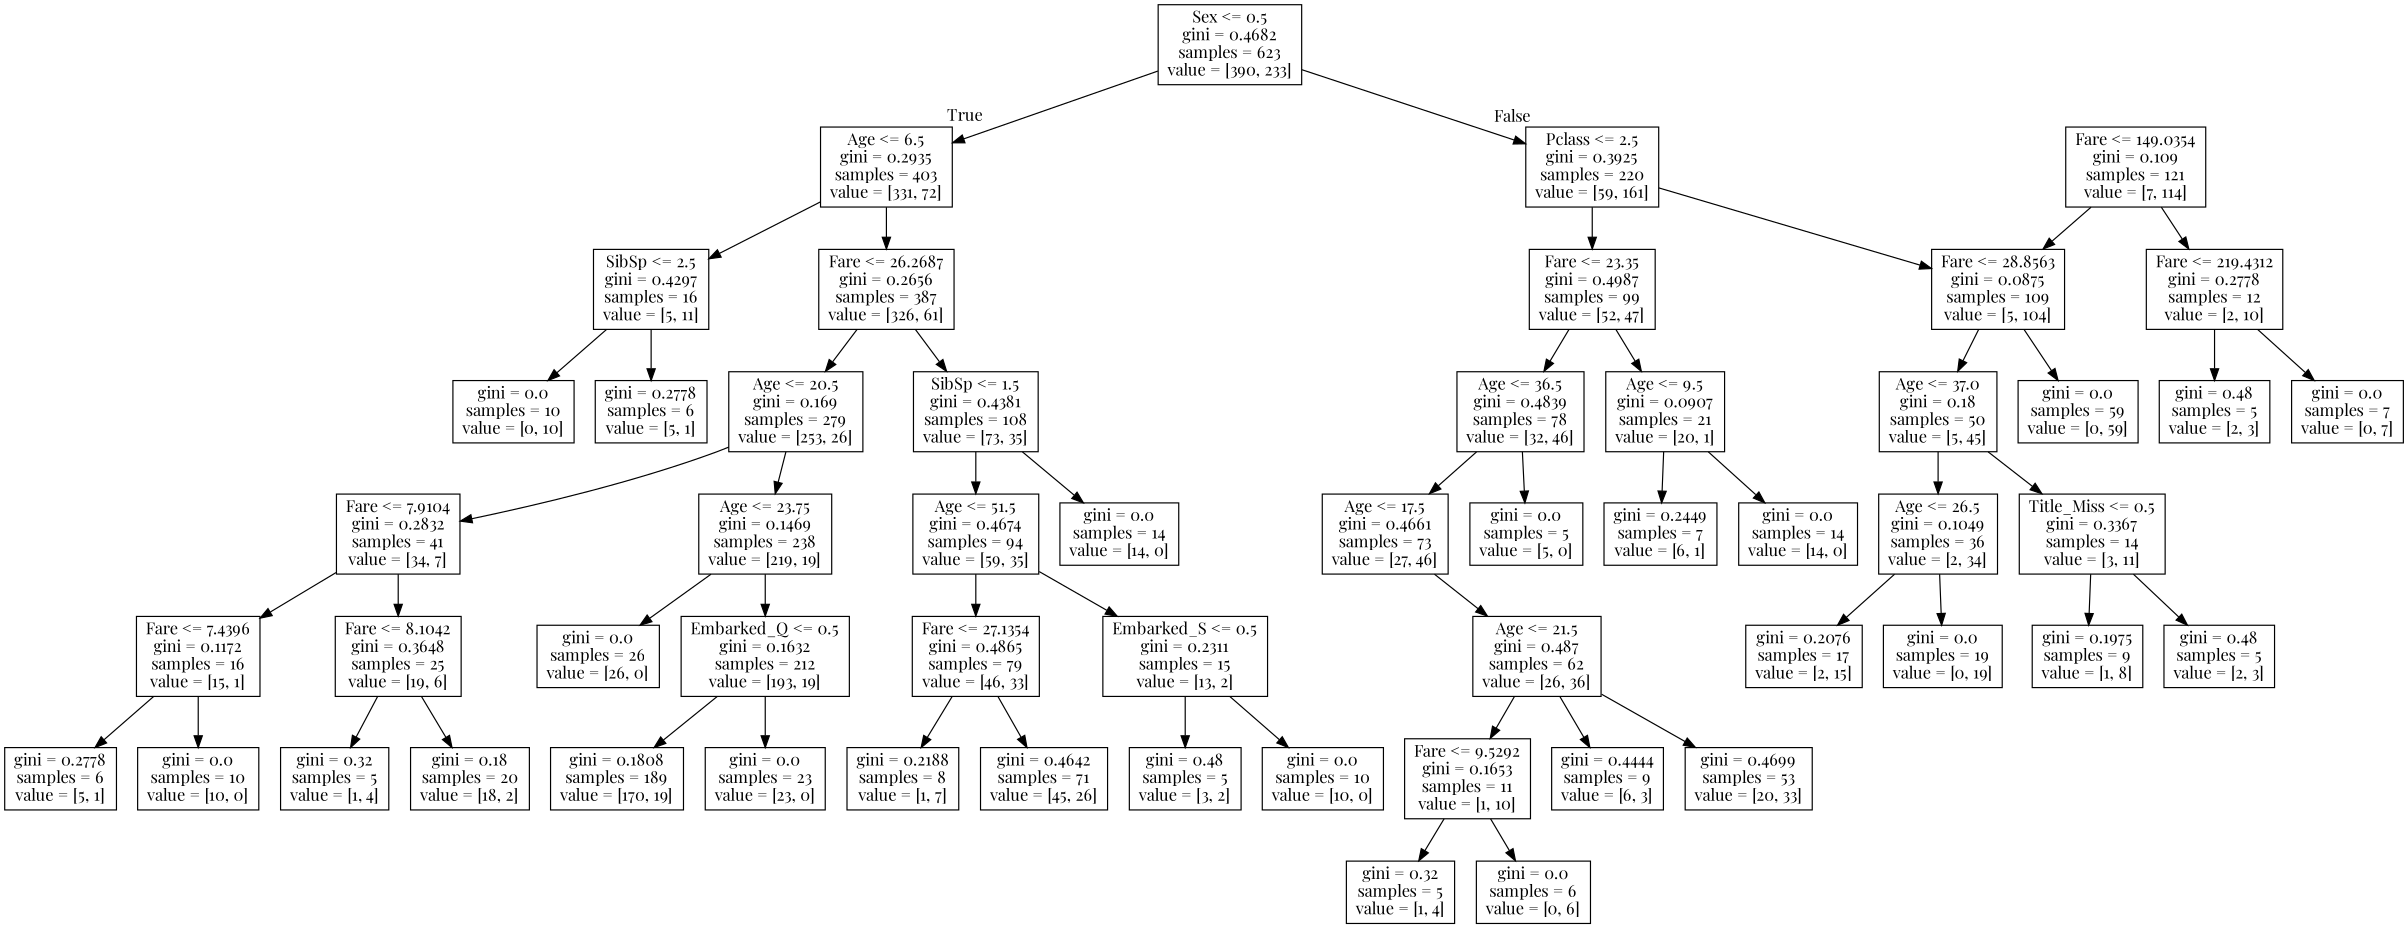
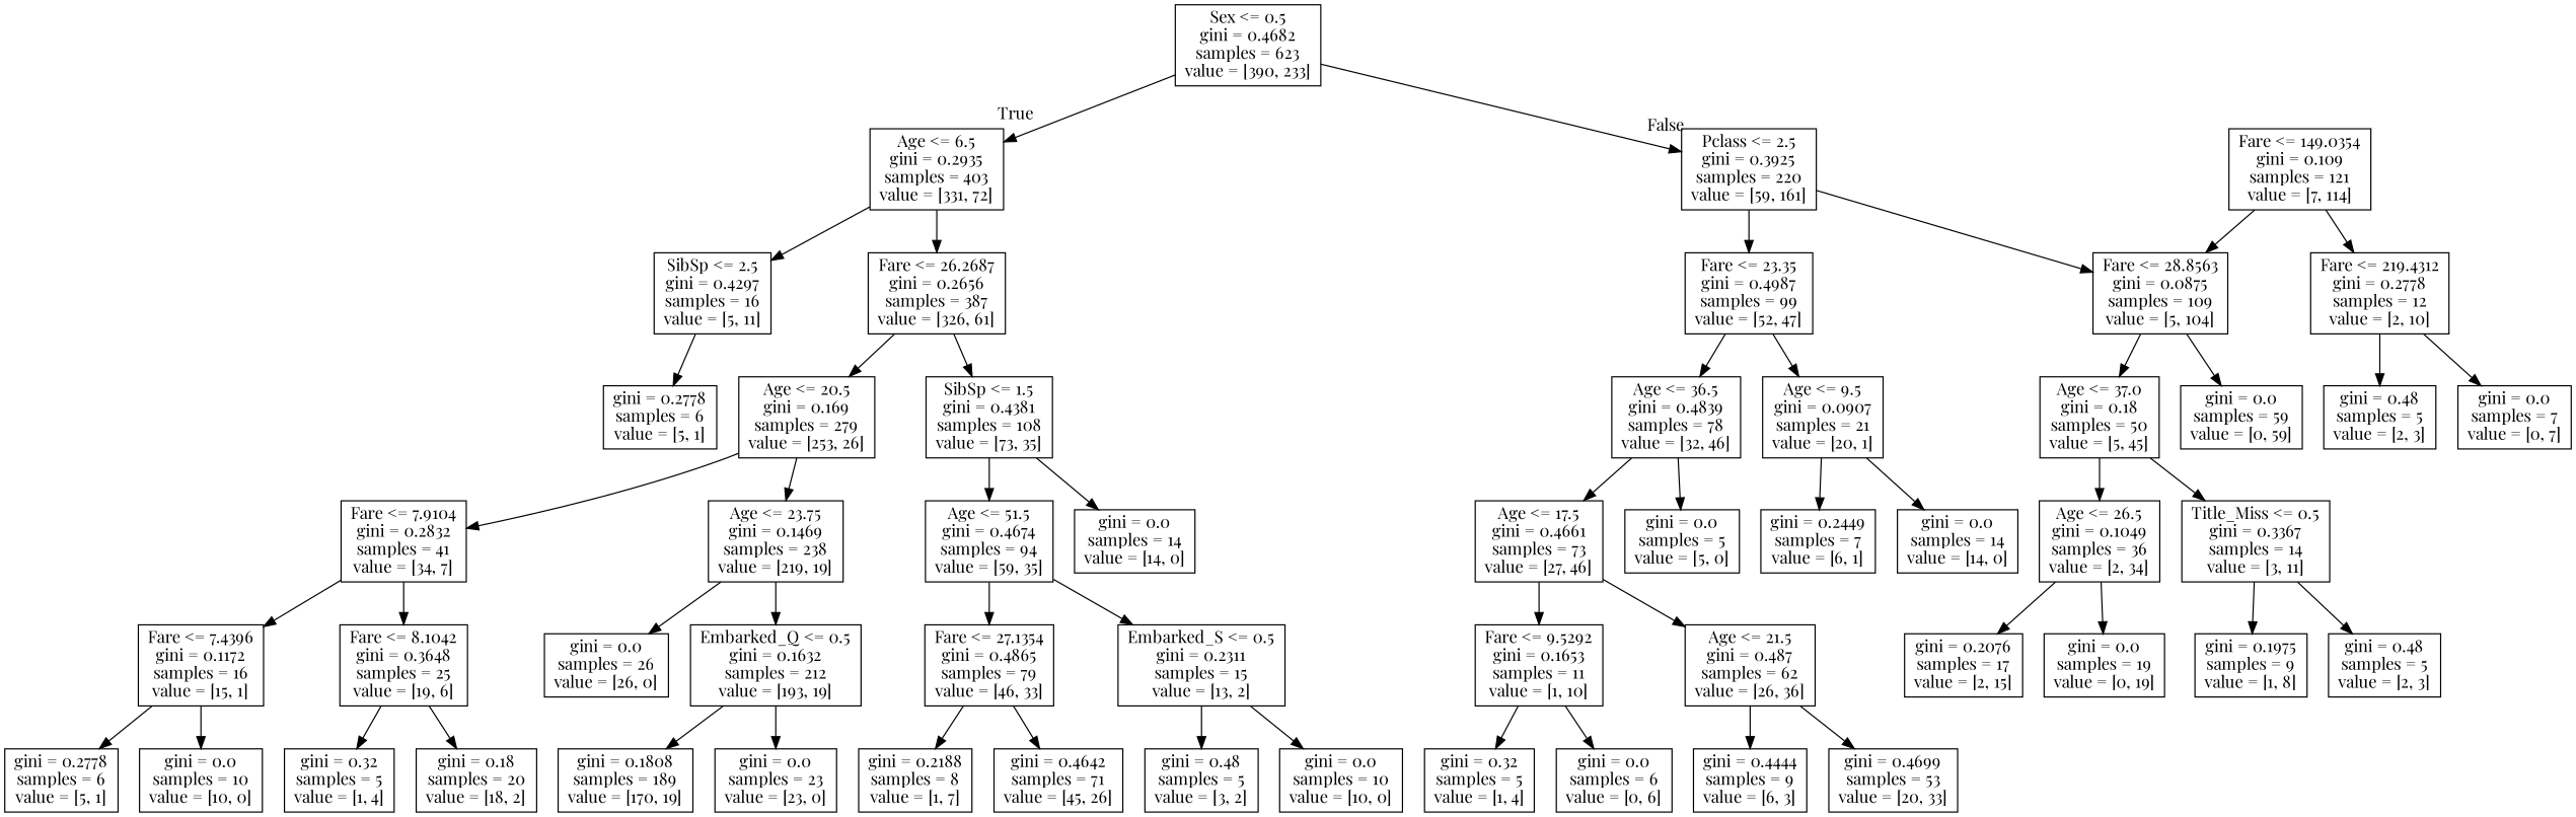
  digraph {
    fontname="Playfair Display"
    node [fontname="Playfair Display" shape=box]
    edge [fontname="Playfair Display"]
    n1 [label="Sex <= 0.5\ngini = 0.4682\nsamples = 623\nvalue = [390, 233]"]
    n2 [label="Age <= 6.5\ngini = 0.2935\nsamples = 403\nvalue = [331, 72]"]
    n3 [label="Pclass <= 2.5\ngini = 0.3925\nsamples = 220\nvalue = [59, 161]"]
    n4 [label="SibSp <= 2.5\ngini = 0.4297\nsamples = 16\nvalue = [5, 11]"]
    n5 [label="Fare <= 26.2687\ngini = 0.2656\nsamples = 387\nvalue = [326, 61]"]
    n6 [label="Fare <= 23.35\ngini = 0.4987\nsamples = 99\nvalue = [52, 47]"]
    n7 [label="Fare <= 28.8563\ngini = 0.0875\nsamples = 109\nvalue = [5, 104]"]
-   n8 [label="gini = 0.0\nsamples = 10\nvalue = [0, 10]"]
    n9 [label="gini = 0.2778\nsamples = 6\nvalue = [5, 1]"]
    n10 [label="Age <= 20.5\ngini = 0.169\nsamples = 279\nvalue = [253, 26]"]
    n11 [label="SibSp <= 1.5\ngini = 0.4381\nsamples = 108\nvalue = [73, 35]"]
    n12 [label="Fare <= 7.9104\ngini = 0.2832\nsamples = 41\nvalue = [34, 7]"]
    n13 [label="Age <= 23.75\ngini = 0.1469\nsamples = 238\nvalue = [219, 19]"]
    n14 [label="Age <= 51.5\ngini = 0.4674\nsamples = 94\nvalue = [59, 35]"]
    n15 [label="gini = 0.0\nsamples = 14\nvalue = [14, 0]"]
    n16 [label="Fare <= 7.4396\ngini = 0.1172\nsamples = 16\nvalue = [15, 1]"]
    n17 [label="Fare <= 8.1042\ngini = 0.3648\nsamples = 25\nvalue = [19, 6]"]
    n18 [label="gini = 0.0\nsamples = 26\nvalue = [26, 0]"]
    n19 [label="Embarked_Q <= 0.5\ngini = 0.1632\nsamples = 212\nvalue = [193, 19]"]
    n20 [label="gini = 0.2778\nsamples = 6\nvalue = [5, 1]"]
    n21 [label="gini = 0.0\nsamples = 10\nvalue = [10, 0]"]
    n22 [label="gini = 0.32\nsamples = 5\nvalue = [1, 4]"]
    n23 [label="gini = 0.18\nsamples = 20\nvalue = [18, 2]"]
    n24 [label="gini = 0.1808\nsamples = 189\nvalue = [170, 19]"]
    n25 [label="gini = 0.0\nsamples = 23\nvalue = [23, 0]"]
    n26 [label="Fare <= 27.1354\ngini = 0.4865\nsamples = 79\nvalue = [46, 33]"]
    n27 [label="Embarked_S <= 0.5\ngini = 0.2311\nsamples = 15\nvalue = [13, 2]"]
    n28 [label="gini = 0.2188\nsamples = 8\nvalue = [1, 7]"]
    n29 [label="gini = 0.4642\nsamples = 71\nvalue = [45, 26]"]
    n30 [label="gini = 0.48\nsamples = 5\nvalue = [3, 2]"]
    n31 [label="gini = 0.0\nsamples = 10\nvalue = [10, 0]"]
    n32 [label="Fare <= 149.0354\ngini = 0.109\nsamples = 121\nvalue = [7, 114]"]
    n33 [label="Fare <= 219.4312\ngini = 0.2778\nsamples = 12\nvalue = [2, 10]"]
    n34 [label="Age <= 36.5\ngini = 0.4839\nsamples = 78\nvalue = [32, 46]"]
    n35 [label="Age <= 9.5\ngini = 0.0907\nsamples = 21\nvalue = [20, 1]"]
    n36 [label="Age <= 37.0\ngini = 0.18\nsamples = 50\nvalue = [5, 45]"]
    n37 [label="gini = 0.0\nsamples = 59\nvalue = [0, 59]"]
    n38 [label="gini = 0.48\nsamples = 5\nvalue = [2, 3]"]
    n39 [label="gini = 0.0\nsamples = 7\nvalue = [0, 7]"]
    n40 [label="Age <= 26.5\ngini = 0.1049\nsamples = 36\nvalue = [2, 34]"]
    n41 [label="Title_Miss <= 0.5\ngini = 0.3367\nsamples = 14\nvalue = [3, 11]"]
    n42 [label="gini = 0.2076\nsamples = 17\nvalue = [2, 15]"]
    n43 [label="gini = 0.0\nsamples = 19\nvalue = [0, 19]"]
    n44 [label="gini = 0.1975\nsamples = 9\nvalue = [1, 8]"]
    n45 [label="gini = 0.48\nsamples = 5\nvalue = [2, 3]"]
    n46 [label="Age <= 17.5\ngini = 0.4661\nsamples = 73\nvalue = [27, 46]"]
    n47 [label="gini = 0.0\nsamples = 5\nvalue = [5, 0]"]
    n48 [label="gini = 0.2449\nsamples = 7\nvalue = [6, 1]"]
    n49 [label="gini = 0.0\nsamples = 14\nvalue = [14, 0]"]
    n50 [label="Fare <= 9.5292\ngini = 0.1653\nsamples = 11\nvalue = [1, 10]"]
    n51 [label="Age <= 21.5\ngini = 0.487\nsamples = 62\nvalue = [26, 36]"]
    n52 [label="gini = 0.32\nsamples = 5\nvalue = [1, 4]"]
    n53 [label="gini = 0.0\nsamples = 6\nvalue = [0, 6]"]
    n54 [label="gini = 0.4444\nsamples = 9\nvalue = [6, 3]"]
    n55 [label="gini = 0.4699\nsamples = 53\nvalue = [20, 33]"]
    n1 -> n2 [headlabel=True labelangle=45 labeldistance=2.5]
    n1 -> n3 [headlabel=False labelangle=-45 labeldistance=2.5]
    n2 -> n4
    n2 -> n5
    n3 -> n6
    n3 -> n7
-   n4 -> n8
    n4 -> n9
    n5 -> n10
    n5 -> n11
    n6 -> n34
    n6 -> n35
    n7 -> n36
    n7 -> n37
    n10 -> n12
    n10 -> n13
    n11 -> n14
    n11 -> n15
    n12 -> n16
    n12 -> n17
    n13 -> n18
    n13 -> n19
    n14 -> n26
    n14 -> n27
    n16 -> n20
    n16 -> n21
    n17 -> n22
    n17 -> n23
    n19 -> n24
    n19 -> n25
    n26 -> n28
    n26 -> n29
    n27 -> n30
    n27 -> n31
    n32 -> n7
    n32 -> n33
    n33 -> n38
    n33 -> n39
    n34 -> n46
    n34 -> n47
    n35 -> n48
    n35 -> n49
    n36 -> n40
    n36 -> n41
    n40 -> n42
    n40 -> n43
    n41 -> n44
    n41 -> n45
-   n51 -> n50
+   n46 -> n50
    n46 -> n51
    n50 -> n52
    n50 -> n53
    n51 -> n54
    n51 -> n55
  }
